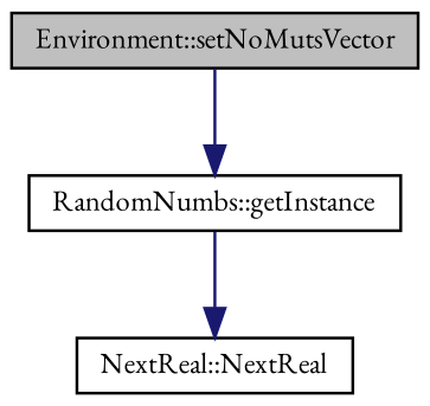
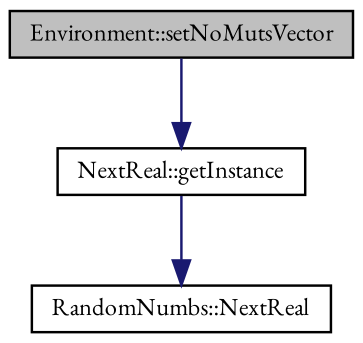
  digraph {
    fontname="EB Garamond"
    rankdir=TB
    node [color=black fillcolor=white fontname="EB Garamond" fontsize=10 shape=record style=filled]
    edge [color=midnightblue fontname="EB Garamond" fontsize=10 labelfontname=Helvetica labelfontsize=10 style=solid]
    n1 [fillcolor=grey75 fontcolor=black height=0.2 label="Environment::setNoMutsVector" width=0.4]
-   n2 [height=0.2 label="RandomNumbs::getInstance" width=0.4]
-   n3 [height=0.2 label="NextReal::NextReal" width=0.4]
+   n2 [height=0.2 label="NextReal::getInstance" width=0.4]
+   n3 [height=0.2 label="RandomNumbs::NextReal" width=0.4]
    n1 -> n2
    n2 -> n3
  }
